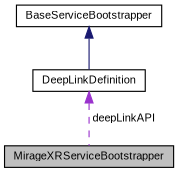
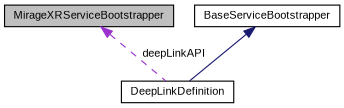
  digraph {
    fontname="Liberation Sans"
    node [color=black fillcolor=white fontname="Liberation Sans" fontsize=10 shape=record style=filled]
    edge [dir=back fontname="Liberation Sans" fontsize=10 labelfontname=Helvetica labelfontsize=10]
    n1 [fillcolor=grey75 fontcolor=black height=0.2 label=MirageXRServiceBootstrapper width=0.4]
    n2 [height=0.2 label=BaseServiceBootstrapper width=0.4]
    n3 [height=0.2 label=DeepLinkDefinition width=0.4]
    n2 -> n3 [color=midnightblue style=solid]
-   n3 -> n1 [color=darkorchid3 label=" deepLinkAPI" style=dashed]
+   n1 -> n3 [color=darkorchid3 label=" deepLinkAPI" style=dashed]
  }
